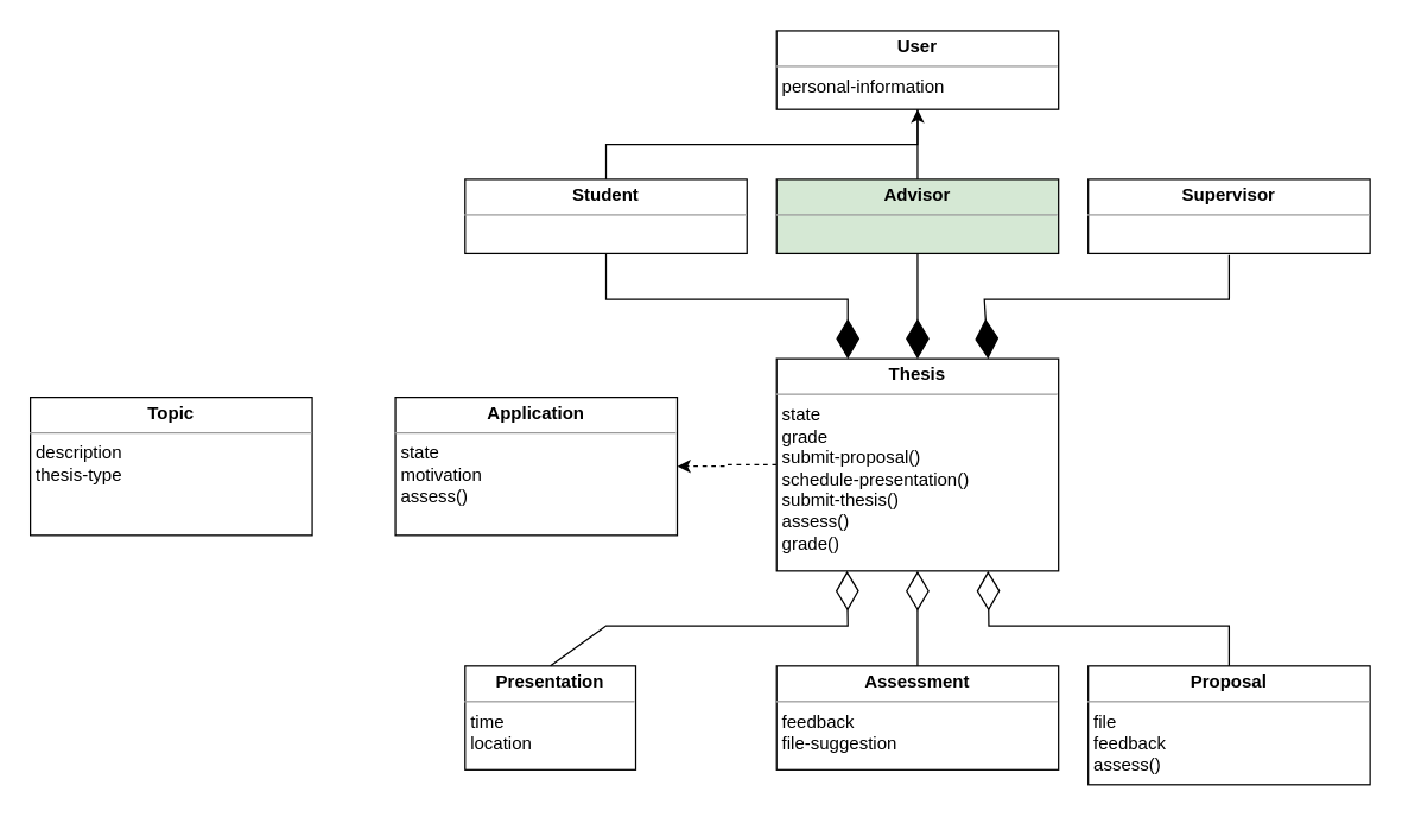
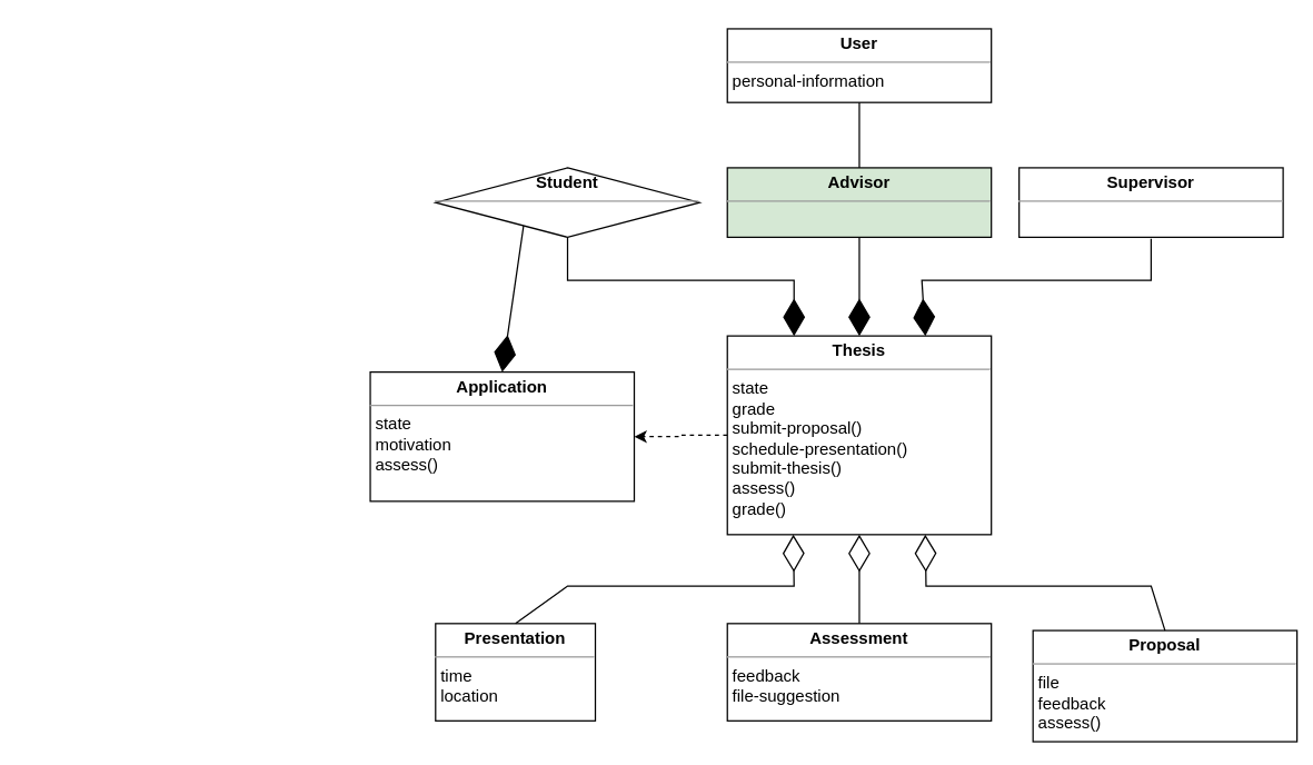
  <mxCell id="0" />
  <mxCell id="1" parent="0" />
- <mxCell id="2" style="edgeStyle=orthogonalEdgeStyle;rounded=0;orthogonalLoop=1;jettySize=auto;html=1;exitX=0.5;exitY=0;exitDx=0;exitDy=0;entryX=0.5;entryY=1;entryDx=0;entryDy=0;" edge="1" parent="1" source="3" target="12"><mxGeometry relative="1" as="geometry" /></mxCell>
- <mxCell id="3" value="&lt;p style=&quot;margin:0px;margin-top:4px;text-align:center;&quot;&gt;&lt;b&gt;Student&lt;/b&gt;&lt;/p&gt;&lt;hr size=&quot;1&quot;&gt;&lt;p style=&quot;margin:0px;margin-left:4px;&quot;&gt;&lt;br&gt;&lt;/p&gt;" style="verticalAlign=top;align=left;overflow=fill;fontSize=12;fontFamily=Helvetica;html=1;rounded=0;shadow=0;comic=0;labelBackgroundColor=none;strokeWidth=1" parent="1" vertex="1"><mxGeometry x="313" y="120" width="190" height="50" as="geometry" /></mxCell>
+ <mxCell id="3" value="&lt;p style=&quot;margin:0px;margin-top:4px;text-align:center;&quot;&gt;&lt;b&gt;Student&lt;/b&gt;&lt;/p&gt;&lt;hr size=&quot;1&quot;&gt;&lt;p style=&quot;margin:0px;margin-left:4px;&quot;&gt;&lt;br&gt;&lt;/p&gt;" style="rhombus;verticalAlign=top;align=left;overflow=fill;fontSize=12;fontFamily=Helvetica;html=1;shadow=0;comic=0;labelBackgroundColor=none;strokeWidth=1;" parent="1" vertex="1"><mxGeometry x="313" y="120" width="190" height="50" as="geometry" /></mxCell>
  <mxCell id="4" style="edgeStyle=orthogonalEdgeStyle;rounded=0;orthogonalLoop=1;jettySize=auto;html=1;exitX=0.5;exitY=0;exitDx=0;exitDy=0;" edge="1" parent="1" source="5"><mxGeometry relative="1" as="geometry"><mxPoint x="618" y="33" as="targetPoint" /></mxGeometry></mxCell>
  <mxCell id="5" value="&lt;p style=&quot;margin:0px;margin-top:4px;text-align:center;&quot;&gt;&lt;b&gt;Advisor&lt;/b&gt;&lt;/p&gt;&lt;hr size=&quot;1&quot;&gt;&lt;p style=&quot;margin:0px;margin-left:4px;&quot;&gt;&lt;br&gt;&lt;/p&gt;" style="verticalAlign=top;align=left;overflow=fill;fontSize=12;fontFamily=Helvetica;html=1;rounded=0;shadow=0;comic=0;labelBackgroundColor=none;strokeWidth=1;fillColor=#d5e8d4;" vertex="1" parent="1"><mxGeometry x="523" y="120" width="190" height="50" as="geometry" /></mxCell>
  <mxCell id="6" value="&lt;p style=&quot;margin:0px;margin-top:4px;text-align:center;&quot;&gt;&lt;b&gt;Supervisor&lt;/b&gt;&lt;/p&gt;&lt;hr size=&quot;1&quot;&gt;&lt;p style=&quot;margin:0px;margin-left:4px;&quot;&gt;&lt;br&gt;&lt;/p&gt;" style="verticalAlign=top;align=left;overflow=fill;fontSize=12;fontFamily=Helvetica;html=1;rounded=0;shadow=0;comic=0;labelBackgroundColor=none;strokeWidth=1" vertex="1" parent="1"><mxGeometry x="733" y="120" width="190" height="50" as="geometry" /></mxCell>
- <mxCell id="7" value="&lt;p style=&quot;margin:0px;margin-top:4px;text-align:center;&quot;&gt;&lt;b&gt;Topic&lt;/b&gt;&lt;/p&gt;&lt;hr size=&quot;1&quot;&gt;&lt;p style=&quot;margin:0px;margin-left:4px;&quot;&gt;description&lt;/p&gt;&lt;p style=&quot;margin:0px;margin-left:4px;&quot;&gt;thesis-type&lt;/p&gt;" style="verticalAlign=top;align=left;overflow=fill;fontSize=12;fontFamily=Helvetica;html=1;rounded=0;shadow=0;comic=0;labelBackgroundColor=none;strokeWidth=1" vertex="1" parent="1"><mxGeometry x="20" y="267" width="190" height="93" as="geometry" /></mxCell>
  <mxCell id="8" style="edgeStyle=orthogonalEdgeStyle;rounded=0;orthogonalLoop=1;jettySize=auto;html=1;exitX=0;exitY=0.5;exitDx=0;exitDy=0;entryX=1;entryY=0.5;entryDx=0;entryDy=0;dashed=1;" edge="1" parent="1" source="10" target="9"><mxGeometry relative="1" as="geometry" /></mxCell>
  <mxCell id="9" value="&lt;p style=&quot;margin:0px;margin-top:4px;text-align:center;&quot;&gt;&lt;b&gt;Application&lt;/b&gt;&lt;/p&gt;&lt;hr size=&quot;1&quot;&gt;&lt;p style=&quot;margin:0px;margin-left:4px;&quot;&gt;state&lt;/p&gt;&lt;p style=&quot;margin:0px;margin-left:4px;&quot;&gt;motivation&lt;br&gt;assess()&lt;/p&gt;" style="verticalAlign=top;align=left;overflow=fill;fontSize=12;fontFamily=Helvetica;html=1;rounded=0;shadow=0;comic=0;labelBackgroundColor=none;strokeWidth=1" vertex="1" parent="1"><mxGeometry x="266" y="267" width="190" height="93" as="geometry" /></mxCell>
  <mxCell id="10" value="&lt;p style=&quot;margin:0px;margin-top:4px;text-align:center;&quot;&gt;&lt;b&gt;Thesis&lt;/b&gt;&lt;/p&gt;&lt;hr size=&quot;1&quot;&gt;&lt;p style=&quot;margin:0px;margin-left:4px;&quot;&gt;state&lt;/p&gt;&lt;p style=&quot;margin:0px;margin-left:4px;&quot;&gt;grade&lt;/p&gt;&lt;p style=&quot;margin:0px;margin-left:4px;&quot;&gt;submit-proposal()&lt;br&gt;&lt;/p&gt;&lt;p style=&quot;margin:0px;margin-left:4px;&quot;&gt;schedule-presentation()&lt;/p&gt;&lt;p style=&quot;margin:0px;margin-left:4px;&quot;&gt;submit-thesis()&lt;/p&gt;&lt;p style=&quot;margin:0px;margin-left:4px;&quot;&gt;assess()&lt;/p&gt;&lt;p style=&quot;margin:0px;margin-left:4px;&quot;&gt;grade()&lt;/p&gt;" style="verticalAlign=top;align=left;overflow=fill;fontSize=12;fontFamily=Helvetica;html=1;rounded=0;shadow=0;comic=0;labelBackgroundColor=none;strokeWidth=1" vertex="1" parent="1"><mxGeometry x="523" y="241" width="190" height="143" as="geometry" /></mxCell>
  <mxCell id="11" value="&lt;p style=&quot;margin:0px;margin-top:4px;text-align:center;&quot;&gt;&lt;b&gt;Presentation&lt;/b&gt;&lt;/p&gt;&lt;hr size=&quot;1&quot;&gt;&lt;p style=&quot;margin:0px;margin-left:4px;&quot;&gt;time&lt;/p&gt;&lt;p style=&quot;margin:0px;margin-left:4px;&quot;&gt;location&lt;/p&gt;" style="verticalAlign=top;align=left;overflow=fill;fontSize=12;fontFamily=Helvetica;html=1;rounded=0;shadow=0;comic=0;labelBackgroundColor=none;strokeWidth=1" vertex="1" parent="1"><mxGeometry x="313" y="448" width="115" height="70" as="geometry" /></mxCell>
  <mxCell id="12" value="&lt;p style=&quot;margin:0px;margin-top:4px;text-align:center;&quot;&gt;&lt;b&gt;User&lt;/b&gt;&lt;/p&gt;&lt;hr size=&quot;1&quot;&gt;&lt;p style=&quot;margin:0px;margin-left:4px;&quot;&gt;personal-information&lt;/p&gt;" style="verticalAlign=top;align=left;overflow=fill;fontSize=12;fontFamily=Helvetica;html=1;rounded=0;shadow=0;comic=0;labelBackgroundColor=none;strokeWidth=1" vertex="1" parent="1"><mxGeometry x="523" y="20" width="190" height="53" as="geometry" /></mxCell>
  <mxCell id="13" value="&lt;p style=&quot;margin:0px;margin-top:4px;text-align:center;&quot;&gt;&lt;b&gt;Assessment&lt;/b&gt;&lt;/p&gt;&lt;hr size=&quot;1&quot;&gt;&lt;p style=&quot;margin:0px;margin-left:4px;&quot;&gt;feedback&lt;/p&gt;&lt;p style=&quot;margin:0px;margin-left:4px;&quot;&gt;file-suggestion&lt;/p&gt;" style="verticalAlign=top;align=left;overflow=fill;fontSize=12;fontFamily=Helvetica;html=1;rounded=0;shadow=0;comic=0;labelBackgroundColor=none;strokeWidth=1" vertex="1" parent="1"><mxGeometry x="523" y="448" width="190" height="70" as="geometry" /></mxCell>
- <mxCell id="14" value="&lt;p style=&quot;margin:0px;margin-top:4px;text-align:center;&quot;&gt;&lt;b&gt;Proposal&lt;/b&gt;&lt;/p&gt;&lt;hr size=&quot;1&quot;&gt;&lt;p style=&quot;margin:0px;margin-left:4px;&quot;&gt;file&lt;/p&gt;&lt;p style=&quot;margin:0px;margin-left:4px;&quot;&gt;feedback&lt;/p&gt;&lt;p style=&quot;margin:0px;margin-left:4px;&quot;&gt;assess()&lt;/p&gt;" style="verticalAlign=top;align=left;overflow=fill;fontSize=12;fontFamily=Helvetica;html=1;rounded=0;shadow=0;comic=0;labelBackgroundColor=none;strokeWidth=1" vertex="1" parent="1"><mxGeometry x="733" y="448" width="190" height="80" as="geometry" /></mxCell>
+ <mxCell id="14" value="&lt;p style=&quot;margin:0px;margin-top:4px;text-align:center;&quot;&gt;&lt;b&gt;Proposal&lt;/b&gt;&lt;/p&gt;&lt;hr size=&quot;1&quot;&gt;&lt;p style=&quot;margin:0px;margin-left:4px;&quot;&gt;file&lt;/p&gt;&lt;p style=&quot;margin:0px;margin-left:4px;&quot;&gt;feedback&lt;/p&gt;&lt;p style=&quot;margin:0px;margin-left:4px;&quot;&gt;assess()&lt;/p&gt;" style="verticalAlign=top;align=left;overflow=fill;fontSize=12;fontFamily=Helvetica;html=1;rounded=0;shadow=0;comic=0;labelBackgroundColor=none;strokeWidth=1" vertex="1" parent="1"><mxGeometry x="743" y="453" width="190" height="80" as="geometry" /></mxCell>
  <mxCell id="15" value="" style="endArrow=diamondThin;endFill=0;endSize=24;html=1;rounded=0;entryX=0.25;entryY=1;entryDx=0;entryDy=0;exitX=0.5;exitY=0;exitDx=0;exitDy=0;" edge="1" parent="1" source="11" target="10"><mxGeometry width="160" relative="1" as="geometry"><mxPoint x="403" y="431" as="sourcePoint" /><mxPoint x="563" y="431" as="targetPoint" /><Array as="points"><mxPoint x="408" y="421" /><mxPoint x="571" y="421" /></Array></mxGeometry></mxCell>
  <mxCell id="16" value="" style="endArrow=diamondThin;endFill=0;endSize=24;html=1;rounded=0;exitX=0.5;exitY=0;exitDx=0;exitDy=0;entryX=0.75;entryY=1;entryDx=0;entryDy=0;" edge="1" parent="1" source="14" target="10"><mxGeometry width="160" relative="1" as="geometry"><mxPoint x="853" y="464" as="sourcePoint" /><mxPoint x="938" y="331" as="targetPoint" /><Array as="points"><mxPoint x="828" y="421" /><mxPoint x="666" y="421" /></Array></mxGeometry></mxCell>
  <mxCell id="17" value="" style="endArrow=diamondThin;endFill=0;endSize=24;html=1;rounded=0;entryX=0.5;entryY=1;entryDx=0;entryDy=0;exitX=0.5;exitY=0;exitDx=0;exitDy=0;" edge="1" parent="1" source="13" target="10"><mxGeometry width="160" relative="1" as="geometry"><mxPoint x="653" y="454" as="sourcePoint" /><mxPoint x="738" y="321" as="targetPoint" /></mxGeometry></mxCell>
  <mxCell id="18" value="" style="endArrow=diamondThin;endFill=1;endSize=24;html=1;rounded=0;exitX=0.5;exitY=1;exitDx=0;exitDy=0;" edge="1" parent="1" source="3"><mxGeometry width="160" relative="1" as="geometry"><mxPoint x="408" y="131" as="sourcePoint" /><mxPoint x="571" y="241" as="targetPoint" /><Array as="points"><mxPoint x="408" y="201" /><mxPoint x="571" y="201" /></Array></mxGeometry></mxCell>
  <mxCell id="19" value="" style="endArrow=diamondThin;endFill=1;endSize=24;html=1;rounded=0;exitX=0.5;exitY=1;exitDx=0;exitDy=0;entryX=0.5;entryY=0;entryDx=0;entryDy=0;" edge="1" parent="1" source="5" target="10"><mxGeometry width="160" relative="1" as="geometry"><mxPoint x="613" y="184" as="sourcePoint" /><mxPoint x="618" y="231" as="targetPoint" /></mxGeometry></mxCell>
  <mxCell id="20" value="" style="endArrow=diamondThin;endFill=1;endSize=24;html=1;rounded=0;entryX=0.75;entryY=0;entryDx=0;entryDy=0;" edge="1" parent="1" target="10"><mxGeometry width="160" relative="1" as="geometry"><mxPoint x="828" y="171" as="sourcePoint" /><mxPoint x="665.5" y="221" as="targetPoint" /><Array as="points"><mxPoint x="828" y="201" /><mxPoint x="663" y="201" /></Array></mxGeometry></mxCell>
+ <mxCell id="21" value="" style="endArrow=diamondThin;endFill=1;endSize=24;html=1;rounded=0;exitX=0.25;exitY=1;exitDx=0;exitDy=0;entryX=0.5;entryY=0;entryDx=0;entryDy=0;" edge="1" parent="1" source="3" target="9"><mxGeometry width="160" relative="1" as="geometry"><mxPoint x="293" y="231" as="sourcePoint" /><mxPoint x="453" y="231" as="targetPoint" /></mxGeometry></mxCell>
